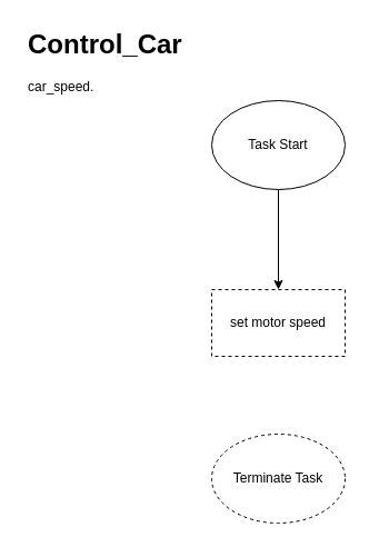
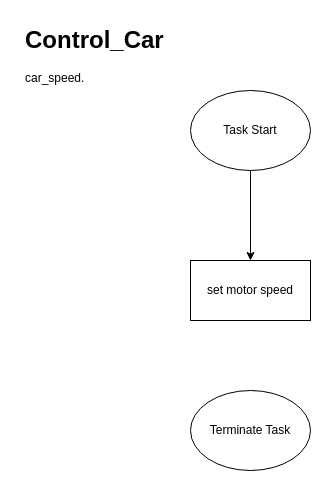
  <mxCell id="0" />
  <mxCell id="1" parent="0" />
  <mxCell id="2" value="" style="edgeStyle=orthogonalEdgeStyle;rounded=0;orthogonalLoop=1;jettySize=auto;html=1;" edge="1" parent="1" source="3" target="5"><mxGeometry relative="1" as="geometry" /></mxCell>
  <mxCell id="3" value="Task Start" style="ellipse;whiteSpace=wrap;html=1;" vertex="1" parent="1"><mxGeometry x="190" y="90" width="120" height="80" as="geometry" /></mxCell>
  <mxCell id="4" value="&lt;h1&gt;Control_Car&lt;/h1&gt;&lt;p&gt;car_speed.&lt;/p&gt;" style="text;html=1;strokeColor=none;fillColor=none;spacing=5;spacingTop=-20;whiteSpace=wrap;overflow=hidden;rounded=0;" vertex="1" parent="1"><mxGeometry x="20" y="20" width="190" height="120" as="geometry" /></mxCell>
- <mxCell id="5" value="set motor speed" style="whiteSpace=wrap;html=1;dashed=1;" vertex="1" parent="1"><mxGeometry x="190" y="260" width="120" height="60" as="geometry" /></mxCell>
- <mxCell id="6" value="Terminate Task" style="ellipse;whiteSpace=wrap;html=1;dashed=1;" vertex="1" parent="1"><mxGeometry x="190" y="390" width="120" height="80" as="geometry" /></mxCell>
+ <mxCell id="5" value="set motor speed" style="whiteSpace=wrap;html=1;" vertex="1" parent="1"><mxGeometry x="190" y="260" width="120" height="60" as="geometry" /></mxCell>
+ <mxCell id="6" value="Terminate Task" style="ellipse;whiteSpace=wrap;html=1;" vertex="1" parent="1"><mxGeometry x="190" y="390" width="120" height="80" as="geometry" /></mxCell>
